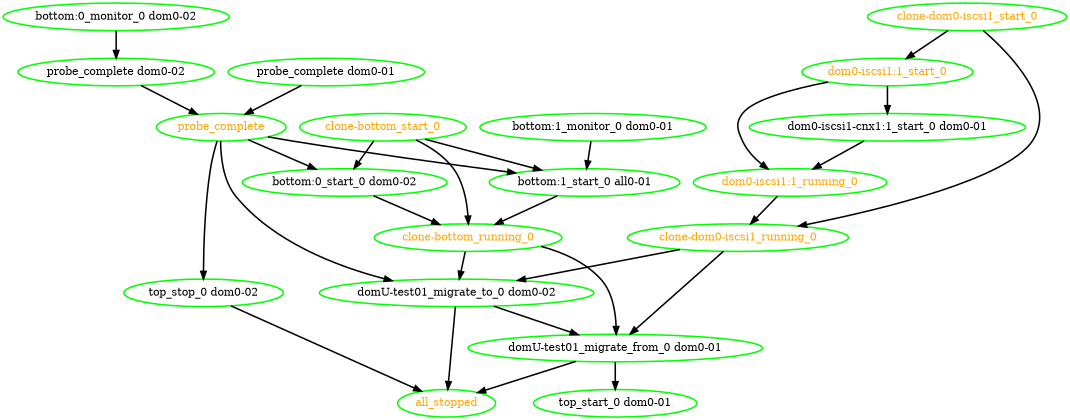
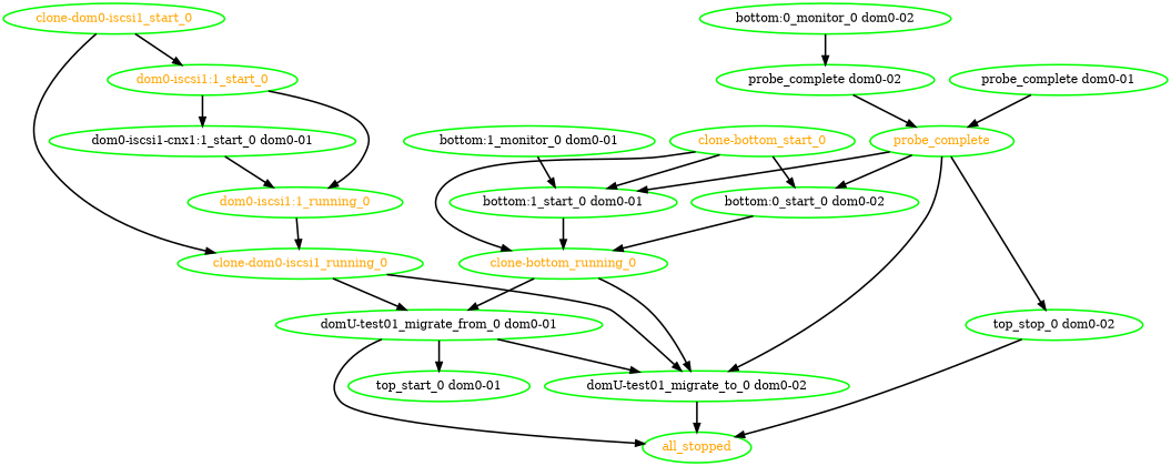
  digraph {
    node [color=green fontcolor=black style=bold]
    edge [style=bold]
    all_stopped [fontcolor=orange]
    "bottom:0_monitor_0 dom0-02"
    "probe_complete dom0-02"
    probe_complete [fontcolor=orange]
    "bottom:0_start_0 dom0-02"
    "domU-test01_migrate_to_0 dom0-02"
-   "bottom:1_start_0 dom0-01" [label="bottom:1_start_0 all0-01"]
+   "bottom:1_start_0 dom0-01"
    "top_stop_0 dom0-02"
    "clone-bottom_running_0" [fontcolor=orange]
    "domU-test01_migrate_from_0 dom0-01"
    "top_start_0 dom0-01"
    "bottom:1_monitor_0 dom0-01"
    "probe_complete dom0-01"
    "clone-bottom_start_0" [fontcolor=orange]
    "clone-dom0-iscsi1_running_0" [fontcolor=orange]
    "clone-dom0-iscsi1_start_0" [fontcolor=orange]
    "dom0-iscsi1:1_start_0" [fontcolor=orange]
    "dom0-iscsi1-cnx1:1_start_0 dom0-01"
    "dom0-iscsi1:1_running_0" [fontcolor=orange]
    "bottom:0_monitor_0 dom0-02" -> "probe_complete dom0-02"
    "probe_complete dom0-02" -> probe_complete
    probe_complete -> "bottom:0_start_0 dom0-02"
    probe_complete -> "domU-test01_migrate_to_0 dom0-02"
    probe_complete -> "bottom:1_start_0 dom0-01"
    probe_complete -> "top_stop_0 dom0-02"
    "bottom:0_start_0 dom0-02" -> "clone-bottom_running_0"
    "domU-test01_migrate_to_0 dom0-02" -> all_stopped
-   "domU-test01_migrate_to_0 dom0-02" -> "domU-test01_migrate_from_0 dom0-01"
+   "domU-test01_migrate_from_0 dom0-01" -> "domU-test01_migrate_to_0 dom0-02"
    "bottom:1_start_0 dom0-01" -> "clone-bottom_running_0"
    "top_stop_0 dom0-02" -> all_stopped
    "clone-bottom_running_0" -> "domU-test01_migrate_to_0 dom0-02"
    "clone-bottom_running_0" -> "domU-test01_migrate_from_0 dom0-01"
    "domU-test01_migrate_from_0 dom0-01" -> all_stopped
    "domU-test01_migrate_from_0 dom0-01" -> "top_start_0 dom0-01"
    "bottom:1_monitor_0 dom0-01" -> "bottom:1_start_0 dom0-01"
    "probe_complete dom0-01" -> probe_complete
    "clone-bottom_start_0" -> "bottom:0_start_0 dom0-02"
    "clone-bottom_start_0" -> "bottom:1_start_0 dom0-01"
    "clone-bottom_start_0" -> "clone-bottom_running_0"
    "clone-dom0-iscsi1_running_0" -> "domU-test01_migrate_to_0 dom0-02"
    "clone-dom0-iscsi1_running_0" -> "domU-test01_migrate_from_0 dom0-01"
    "clone-dom0-iscsi1_start_0" -> "clone-dom0-iscsi1_running_0"
    "clone-dom0-iscsi1_start_0" -> "dom0-iscsi1:1_start_0"
    "dom0-iscsi1:1_start_0" -> "dom0-iscsi1-cnx1:1_start_0 dom0-01"
    "dom0-iscsi1:1_start_0" -> "dom0-iscsi1:1_running_0"
    "dom0-iscsi1-cnx1:1_start_0 dom0-01" -> "dom0-iscsi1:1_running_0"
    "dom0-iscsi1:1_running_0" -> "clone-dom0-iscsi1_running_0"
  }
